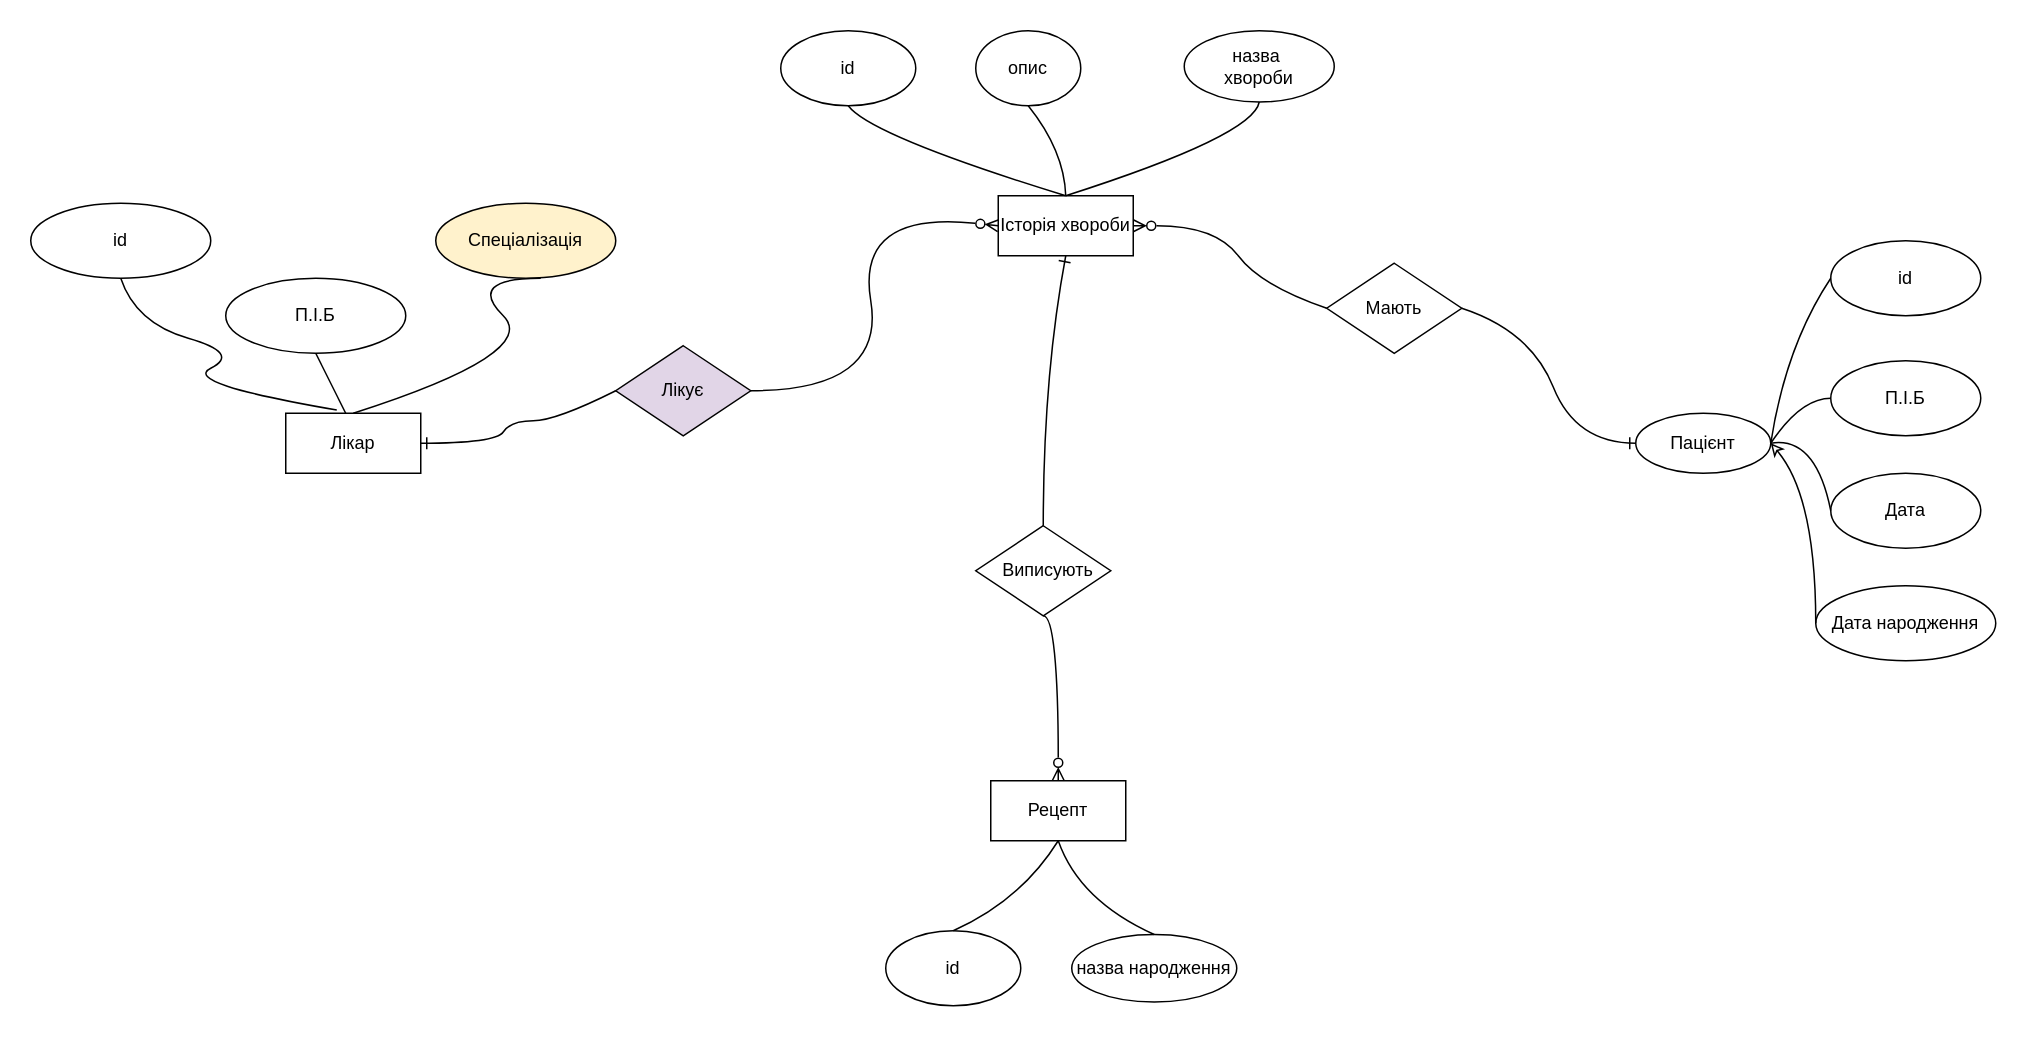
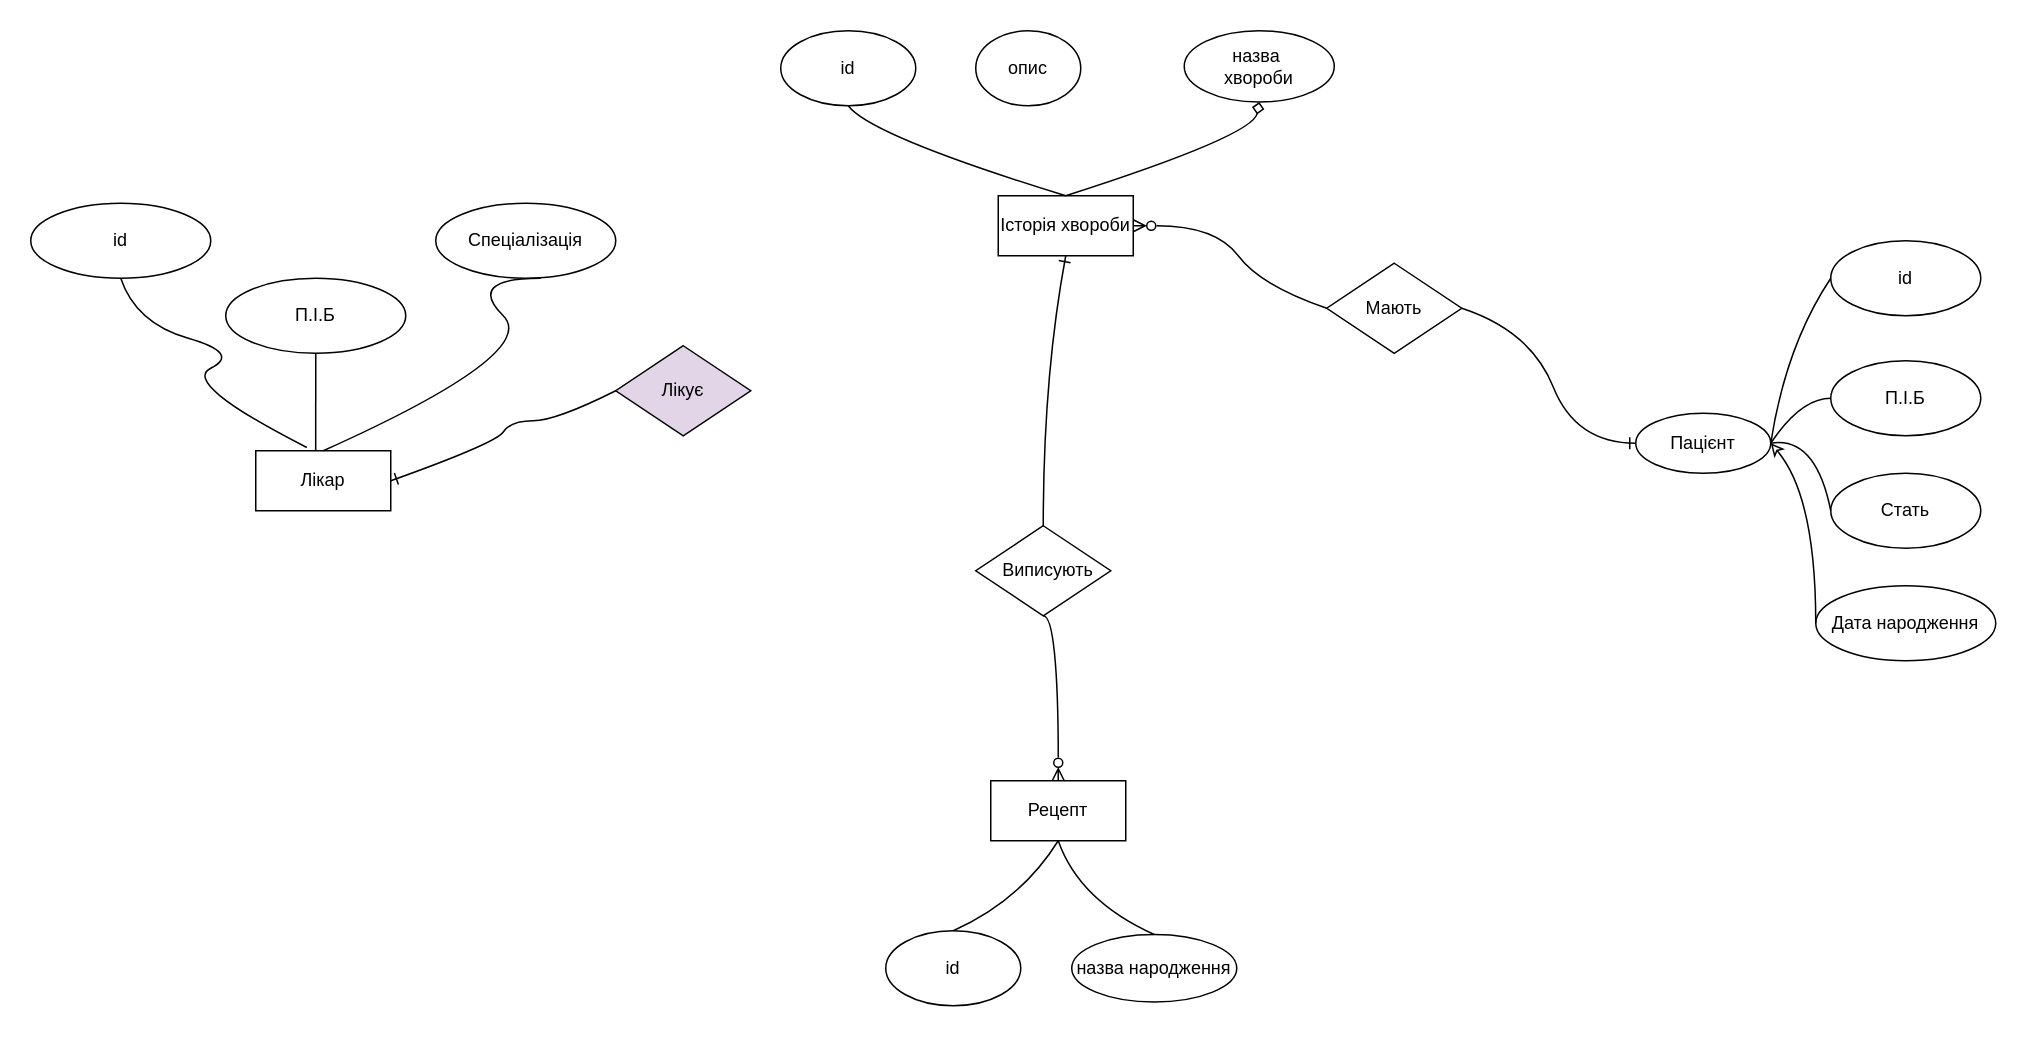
  <mxCell id="0" />
  <mxCell id="1" parent="0" />
  <mxCell id="2" value="Пацієнт" style="ellipse;whiteSpace=wrap;html=1;" vertex="1" parent="1"><mxGeometry x="1090" y="275" width="90" height="40" as="geometry" /></mxCell>
- <mxCell id="3" value="Лікар" style="rounded=0;whiteSpace=wrap;html=1;" vertex="1" parent="1"><mxGeometry x="190" y="275" width="90" height="40" as="geometry" /></mxCell>
+ <mxCell id="3" value="Лікар" style="rounded=0;whiteSpace=wrap;html=1;" vertex="1" parent="1"><mxGeometry x="170" y="300" width="90" height="40" as="geometry" /></mxCell>
  <mxCell id="4" value="Історія хвороби" style="rounded=0;whiteSpace=wrap;html=1;" vertex="1" parent="1"><mxGeometry x="665" y="130" width="90" height="40" as="geometry" /></mxCell>
  <mxCell id="5" value="id" style="ellipse;whiteSpace=wrap;html=1;" vertex="1" parent="1"><mxGeometry x="1220" y="160" width="100" height="50" as="geometry" /></mxCell>
  <mxCell id="6" value="П.І.Б" style="ellipse;whiteSpace=wrap;html=1;" vertex="1" parent="1"><mxGeometry x="1220" y="240" width="100" height="50" as="geometry" /></mxCell>
- <mxCell id="7" value="Дата" style="ellipse;whiteSpace=wrap;html=1;" vertex="1" parent="1"><mxGeometry x="1220" y="315" width="100" height="50" as="geometry" /></mxCell>
+ <mxCell id="7" value="Стать" style="ellipse;whiteSpace=wrap;html=1;" vertex="1" parent="1"><mxGeometry x="1220" y="315" width="100" height="50" as="geometry" /></mxCell>
  <mxCell id="8" value="Дата народження" style="ellipse;whiteSpace=wrap;html=1;" vertex="1" parent="1"><mxGeometry x="1210" y="390" width="120" height="50" as="geometry" /></mxCell>
  <mxCell id="9" value="id" style="ellipse;whiteSpace=wrap;html=1;" vertex="1" parent="1"><mxGeometry x="20" y="135" width="120" height="50" as="geometry" /></mxCell>
  <mxCell id="10" value="П.І.Б" style="ellipse;whiteSpace=wrap;html=1;" vertex="1" parent="1"><mxGeometry x="150" y="185" width="120" height="50" as="geometry" /></mxCell>
- <mxCell id="11" value="Спеціалізація" style="ellipse;whiteSpace=wrap;html=1;fillColor=#fff2cc;" vertex="1" parent="1"><mxGeometry x="290" y="135" width="120" height="50" as="geometry" /></mxCell>
+ <mxCell id="11" value="Спеціалізація" style="ellipse;whiteSpace=wrap;html=1;" vertex="1" parent="1"><mxGeometry x="290" y="135" width="120" height="50" as="geometry" /></mxCell>
  <mxCell id="12" value="" style="endArrow=none;html=1;rounded=0;exitX=0.444;exitY=0;exitDx=0;exitDy=0;exitPerimeter=0;" edge="1" parent="1" source="3"><mxGeometry width="50" height="50" relative="1" as="geometry"><mxPoint x="160" y="285" as="sourcePoint" /><mxPoint x="210" y="235" as="targetPoint" /><Array as="points" /></mxGeometry></mxCell>
  <mxCell id="13" value="" style="curved=1;endArrow=none;html=1;rounded=0;entryX=0.5;entryY=1;entryDx=0;entryDy=0;exitX=0.378;exitY=-0.054;exitDx=0;exitDy=0;exitPerimeter=0;endFill=0;" edge="1" parent="1" source="3" target="9"><mxGeometry width="50" height="50" relative="1" as="geometry"><mxPoint x="140" y="285" as="sourcePoint" /><mxPoint x="210" y="235" as="targetPoint" /><Array as="points"><mxPoint x="120" y="255" /><mxPoint x="160" y="235" /><mxPoint x="90" y="215" /></Array></mxGeometry></mxCell>
  <mxCell id="14" value="" style="curved=1;endArrow=none;html=1;rounded=0;exitX=0.5;exitY=0;exitDx=0;exitDy=0;endFill=0;" edge="1" parent="1" source="3"><mxGeometry width="50" height="50" relative="1" as="geometry"><mxPoint x="310" y="235" as="sourcePoint" /><mxPoint x="360" y="185" as="targetPoint" /><Array as="points"><mxPoint x="360" y="235" /><mxPoint x="310" y="185" /></Array></mxGeometry></mxCell>
  <mxCell id="15" value="Рецепт" style="rounded=0;whiteSpace=wrap;html=1;" vertex="1" parent="1"><mxGeometry x="660" y="520" width="90" height="40" as="geometry" /></mxCell>
  <mxCell id="16" value="id" style="ellipse;whiteSpace=wrap;html=1;" vertex="1" parent="1"><mxGeometry x="520" y="20" width="90" height="50" as="geometry" /></mxCell>
  <mxCell id="17" value="назва&amp;nbsp;&lt;br&gt;хвороби" style="ellipse;whiteSpace=wrap;html=1;" vertex="1" parent="1"><mxGeometry x="789" y="20" width="100" height="47.5" as="geometry" /></mxCell>
  <mxCell id="18" value="опис" style="ellipse;whiteSpace=wrap;html=1;" vertex="1" parent="1"><mxGeometry x="650" y="20" width="70" height="50" as="geometry" /></mxCell>
  <mxCell id="19" value="id" style="ellipse;whiteSpace=wrap;html=1;" vertex="1" parent="1"><mxGeometry x="590" y="620" width="90" height="50" as="geometry" /></mxCell>
  <mxCell id="20" value="назва народження" style="ellipse;whiteSpace=wrap;html=1;" vertex="1" parent="1"><mxGeometry x="714" y="622.5" width="110" height="45" as="geometry" /></mxCell>
  <mxCell id="21" value="" style="curved=1;endArrow=none;html=1;rounded=0;endFill=0;entryX=0.5;entryY=1;entryDx=0;entryDy=0;exitX=0.5;exitY=0;exitDx=0;exitDy=0;" edge="1" parent="1" source="4" target="16"><mxGeometry width="50" height="50" relative="1" as="geometry"><mxPoint x="580" y="140" as="sourcePoint" /><mxPoint x="630" y="90" as="targetPoint" /><Array as="points"><mxPoint x="580" y="90" /></Array></mxGeometry></mxCell>
- <mxCell id="22" value="" style="curved=1;endArrow=none;html=1;rounded=0;endFill=0;entryX=0.5;entryY=1;entryDx=0;entryDy=0;exitX=0.5;exitY=0;exitDx=0;exitDy=0;" edge="1" parent="1" source="4" target="17"><mxGeometry width="50" height="50" relative="1" as="geometry"><mxPoint x="690" y="120" as="sourcePoint" /><mxPoint x="820" y="70" as="targetPoint" /><Array as="points"><mxPoint x="835" y="90" /></Array></mxGeometry></mxCell>
- <mxCell id="23" value="" style="curved=1;endArrow=none;html=1;rounded=0;endFill=0;entryX=0.5;entryY=1;entryDx=0;entryDy=0;exitX=0.5;exitY=0;exitDx=0;exitDy=0;" edge="1" parent="1" source="4" target="18"><mxGeometry width="50" height="50" relative="1" as="geometry"><mxPoint x="824" y="140" as="sourcePoint" /><mxPoint x="694" y="80" as="targetPoint" /><Array as="points"><mxPoint x="709" y="100" /></Array></mxGeometry></mxCell>
+ <mxCell id="22" value="" style="curved=1;endArrow=diamond;html=1;rounded=0;endFill=0;entryX=0.5;entryY=1;entryDx=0;entryDy=0;exitX=0.5;exitY=0;exitDx=0;exitDy=0;" edge="1" parent="1" source="4" target="17"><mxGeometry width="50" height="50" relative="1" as="geometry"><mxPoint x="690" y="120" as="sourcePoint" /><mxPoint x="820" y="70" as="targetPoint" /><Array as="points"><mxPoint x="835" y="90" /></Array></mxGeometry></mxCell>
  <mxCell id="24" value="" style="curved=1;endArrow=none;html=1;rounded=0;endFill=0;exitX=0.5;exitY=0;exitDx=0;exitDy=0;" edge="1" parent="1" source="20"><mxGeometry width="50" height="50" relative="1" as="geometry"><mxPoint x="834" y="640" as="sourcePoint" /><mxPoint x="705" y="560" as="targetPoint" /><Array as="points"><mxPoint x="719" y="600" /></Array></mxGeometry></mxCell>
  <mxCell id="25" value="" style="curved=1;endArrow=none;html=1;rounded=0;endFill=0;entryX=0.5;entryY=1;entryDx=0;entryDy=0;exitX=0.5;exitY=0;exitDx=0;exitDy=0;" edge="1" parent="1" source="19" target="15"><mxGeometry width="50" height="50" relative="1" as="geometry"><mxPoint x="680" y="613" as="sourcePoint" /><mxPoint x="616" y="550" as="targetPoint" /><Array as="points"><mxPoint x="680" y="600" /></Array></mxGeometry></mxCell>
  <mxCell id="26" value="" style="curved=1;endArrow=none;html=1;rounded=0;endFill=0;entryX=1;entryY=0.5;entryDx=0;entryDy=0;exitX=0;exitY=0.5;exitDx=0;exitDy=0;" edge="1" parent="1" source="5" target="2"><mxGeometry width="50" height="50" relative="1" as="geometry"><mxPoint x="1204" y="250" as="sourcePoint" /><mxPoint x="1140" y="187" as="targetPoint" /><Array as="points"><mxPoint x="1190" y="230" /></Array></mxGeometry></mxCell>
  <mxCell id="27" value="" style="curved=1;endArrow=none;html=1;rounded=0;endFill=0;entryX=1;entryY=0.5;entryDx=0;entryDy=0;exitX=0;exitY=0.5;exitDx=0;exitDy=0;" edge="1" parent="1" source="6" target="2"><mxGeometry width="50" height="50" relative="1" as="geometry"><mxPoint x="1230" y="195" as="sourcePoint" /><mxPoint x="1170" y="305" as="targetPoint" /><Array as="points"><mxPoint x="1200" y="265" /></Array></mxGeometry></mxCell>
  <mxCell id="28" value="" style="curved=1;endArrow=none;html=1;rounded=0;endFill=0;entryX=1;entryY=0.5;entryDx=0;entryDy=0;exitX=0;exitY=0.5;exitDx=0;exitDy=0;" edge="1" parent="1" source="7" target="2"><mxGeometry width="50" height="50" relative="1" as="geometry"><mxPoint x="1240" y="205" as="sourcePoint" /><mxPoint x="1180" y="315" as="targetPoint" /><Array as="points"><mxPoint x="1210" y="290" /></Array></mxGeometry></mxCell>
  <mxCell id="29" value="" style="curved=1;endArrow=classic;html=1;rounded=0;endFill=0;entryX=1;entryY=0.5;entryDx=0;entryDy=0;exitX=0;exitY=0.5;exitDx=0;exitDy=0;" edge="1" parent="1" source="8" target="2"><mxGeometry width="50" height="50" relative="1" as="geometry"><mxPoint x="1250" y="215" as="sourcePoint" /><mxPoint x="1190" y="325" as="targetPoint" /><Array as="points"><mxPoint x="1210" y="330" /></Array></mxGeometry></mxCell>
  <mxCell id="30" value="Лікує" style="rhombus;whiteSpace=wrap;html=1;fillColor=#e1d5e7;" vertex="1" parent="1"><mxGeometry y="230" width="90" height="60" as="geometry" x="410" /></mxCell>
  <mxCell id="31" value="Мають" style="rhombus;whiteSpace=wrap;html=1;" vertex="1" parent="1"><mxGeometry x="884" y="175" width="90" height="60" as="geometry" /></mxCell>
  <mxCell id="32" value="&amp;nbsp; Виписують" style="rhombus;whiteSpace=wrap;html=1;" vertex="1" parent="1"><mxGeometry x="650" y="350" width="90" height="60" as="geometry" /></mxCell>
  <mxCell id="33" value="" style="curved=1;endArrow=none;html=1;rounded=0;entryX=0;entryY=0.5;entryDx=0;entryDy=0;exitX=1;exitY=0.5;exitDx=0;exitDy=0;endFill=0;startArrow=ERone;startFill=0;" edge="1" parent="1" source="3" target="30"><mxGeometry width="50" height="50" relative="1" as="geometry"><mxPoint x="280" y="295" as="sourcePoint" /><mxPoint x="330" y="245" as="targetPoint" /><Array as="points"><mxPoint x="330" y="295" /><mxPoint x="340" y="280" /><mxPoint x="370" y="280" /></Array></mxGeometry></mxCell>
- <mxCell id="34" value="" style="curved=1;endArrow=ERzeroToMany;html=1;rounded=0;entryX=0;entryY=0.5;entryDx=0;entryDy=0;exitX=1;exitY=0.5;exitDx=0;exitDy=0;endFill=0;" edge="1" parent="1" source="30" target="4"><mxGeometry width="50" height="50" relative="1" as="geometry"><mxPoint x="520" y="260" as="sourcePoint" /><mxPoint x="660" y="235" as="targetPoint" /><Array as="points"><mxPoint x="590" y="260" /><mxPoint x="570" y="140" /></Array></mxGeometry></mxCell>
  <mxCell id="35" value="" style="curved=1;endArrow=ERone;html=1;rounded=0;entryX=0.5;entryY=1;entryDx=0;entryDy=0;exitX=0.5;exitY=0;exitDx=0;exitDy=0;endFill=0;" edge="1" parent="1" source="32" target="4"><mxGeometry width="50" height="50" relative="1" as="geometry"><mxPoint x="680" y="250" as="sourcePoint" /><mxPoint x="730" y="200" as="targetPoint" /><Array as="points"><mxPoint x="695" y="250" /></Array></mxGeometry></mxCell>
  <mxCell id="36" value="" style="curved=1;endArrow=ERzeroToMany;html=1;rounded=0;entryX=0.5;entryY=0;entryDx=0;entryDy=0;exitX=0.5;exitY=1;exitDx=0;exitDy=0;endFill=0;" edge="1" parent="1" source="32" target="15"><mxGeometry width="50" height="50" relative="1" as="geometry"><mxPoint x="690" y="390" as="sourcePoint" /><mxPoint x="830" y="365" as="targetPoint" /><Array as="points"><mxPoint x="700" y="410" /><mxPoint x="705" y="460" /></Array></mxGeometry></mxCell>
  <mxCell id="37" value="" style="curved=1;endArrow=none;html=1;rounded=0;entryX=0;entryY=0.5;entryDx=0;entryDy=0;exitX=1;exitY=0.5;exitDx=0;exitDy=0;startArrow=ERzeroToMany;startFill=0;endFill=0;" edge="1" parent="1" source="4" target="31"><mxGeometry width="50" height="50" relative="1" as="geometry"><mxPoint x="760" y="155" as="sourcePoint" /><mxPoint x="900" y="130" as="targetPoint" /><Array as="points"><mxPoint x="810" y="150" /><mxPoint x="840" y="190" /></Array></mxGeometry></mxCell>
  <mxCell id="38" value="" style="curved=1;endArrow=ERone;html=1;rounded=0;entryX=0;entryY=0.5;entryDx=0;entryDy=0;exitX=1;exitY=0.5;exitDx=0;exitDy=0;endFill=0;" edge="1" parent="1" source="31" target="2"><mxGeometry width="50" height="50" relative="1" as="geometry"><mxPoint x="990" y="235" as="sourcePoint" /><mxPoint x="1130" y="210" as="targetPoint" /><Array as="points"><mxPoint x="1020" y="220" /><mxPoint x="1050" y="295" /></Array></mxGeometry></mxCell>
